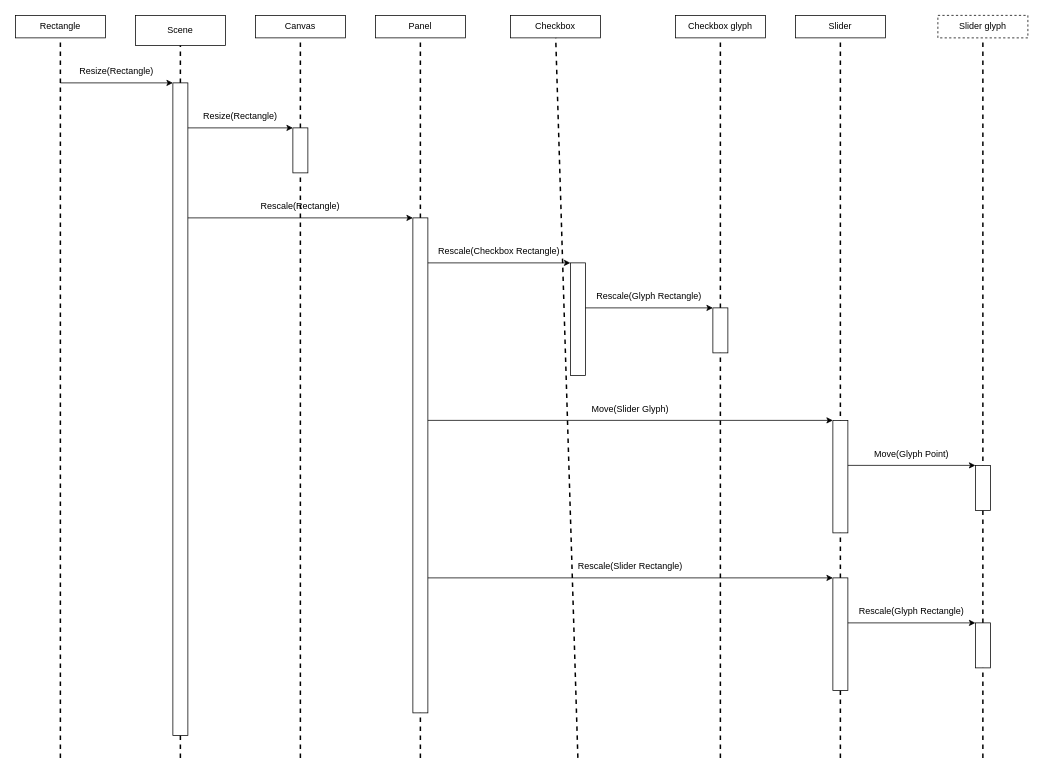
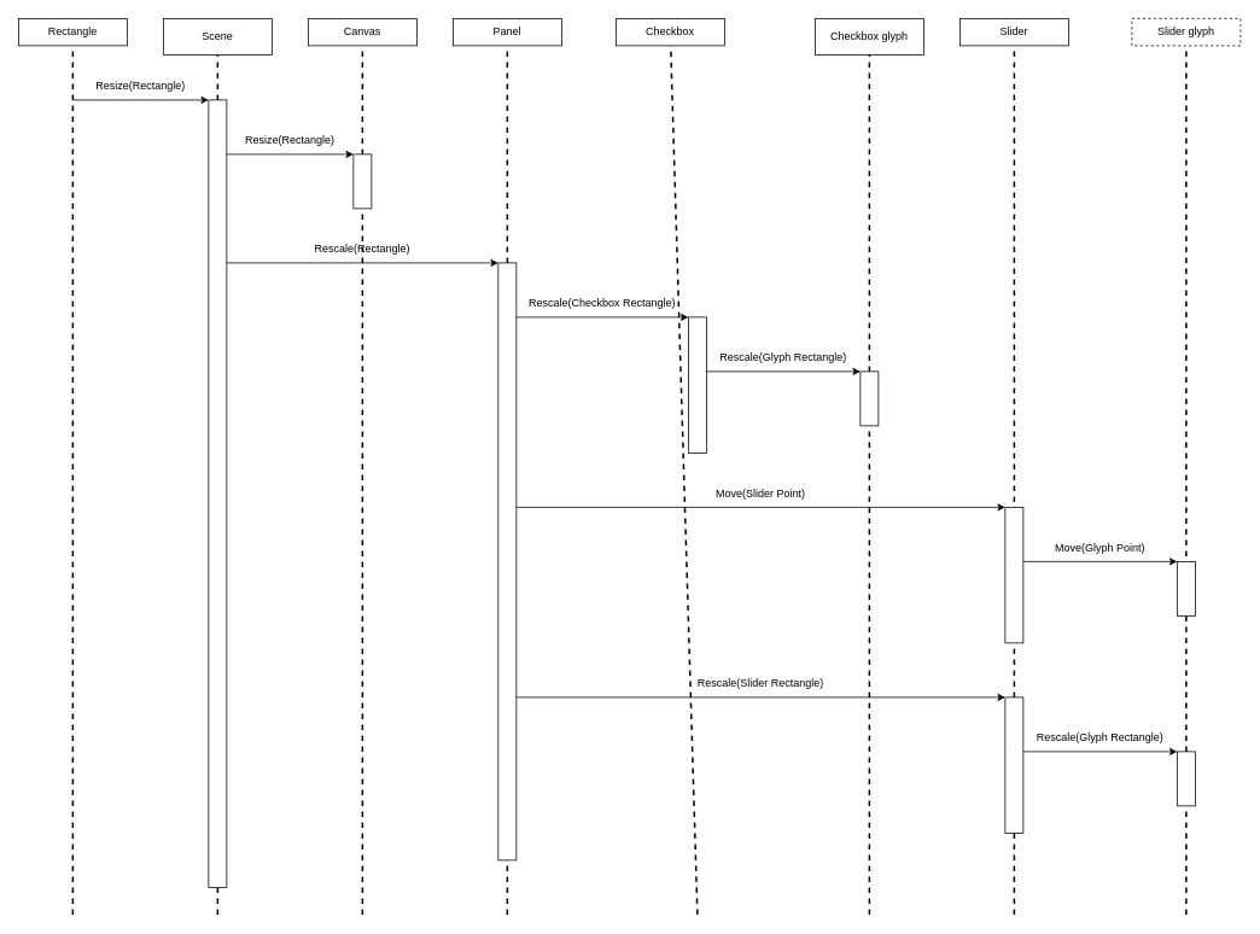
  <mxCell id="0" />
  <mxCell id="1" parent="0" />
  <mxCell id="2" value="Rectangle" style="rounded=0;whiteSpace=wrap;html=1;" parent="1" vertex="1"><mxGeometry x="20" y="20" width="120" height="30" as="geometry" /></mxCell>
  <mxCell id="3" value="Scene" style="rounded=0;whiteSpace=wrap;html=1;" parent="1" vertex="1"><mxGeometry x="180" y="20" width="120" height="40" as="geometry" /></mxCell>
  <mxCell id="4" value="Canvas" style="rounded=0;whiteSpace=wrap;html=1;" parent="1" vertex="1"><mxGeometry x="340" y="20" width="120" height="30" as="geometry" /></mxCell>
  <mxCell id="5" value="Panel" style="rounded=0;whiteSpace=wrap;html=1;" parent="1" vertex="1"><mxGeometry x="500" y="20" width="120" height="30" as="geometry" /></mxCell>
  <mxCell id="6" value="Checkbox" style="rounded=0;whiteSpace=wrap;html=1;" parent="1" vertex="1"><mxGeometry x="680" y="20" width="120" height="30" as="geometry" /></mxCell>
- <mxCell id="7" value="Checkbox glyph" style="rounded=0;whiteSpace=wrap;html=1;" parent="1" vertex="1"><mxGeometry x="900" y="20" width="120" height="30" as="geometry" /></mxCell>
+ <mxCell id="7" value="Checkbox glyph" style="rounded=0;whiteSpace=wrap;html=1;" parent="1" vertex="1"><mxGeometry x="900" y="20" width="120" height="40" as="geometry" /></mxCell>
  <mxCell id="8" value="Slider" style="rounded=0;whiteSpace=wrap;html=1;" parent="1" vertex="1"><mxGeometry x="1060" y="20" width="120" height="30" as="geometry" /></mxCell>
  <mxCell id="9" value="Slider glyph" style="rounded=0;whiteSpace=wrap;html=1;dashed=1;" parent="1" vertex="1"><mxGeometry x="1250" y="20" width="120" height="30" as="geometry" /></mxCell>
  <mxCell id="10" value="" style="endArrow=none;dashed=1;html=1;strokeWidth=2;rounded=0;" parent="1" target="2" edge="1"><mxGeometry width="50" height="50" relative="1" as="geometry"><mxPoint x="80" y="1010" as="sourcePoint" /><mxPoint x="530" y="140" as="targetPoint" /></mxGeometry></mxCell>
  <mxCell id="11" value="" style="endArrow=none;dashed=1;html=1;strokeWidth=2;rounded=0;" parent="1" target="3" edge="1"><mxGeometry width="50" height="50" relative="1" as="geometry"><mxPoint x="240" y="1010" as="sourcePoint" /><mxPoint x="240" y="80" as="targetPoint" /></mxGeometry></mxCell>
  <mxCell id="12" value="" style="endArrow=none;dashed=1;html=1;strokeWidth=2;rounded=0;" parent="1" source="22" target="4" edge="1"><mxGeometry width="50" height="50" relative="1" as="geometry"><mxPoint x="400" y="1100" as="sourcePoint" /><mxPoint x="400" y="80" as="targetPoint" /></mxGeometry></mxCell>
  <mxCell id="13" value="" style="endArrow=none;dashed=1;html=1;strokeWidth=2;rounded=0;" parent="1" target="5" edge="1"><mxGeometry width="50" height="50" relative="1" as="geometry"><mxPoint x="560" y="1010" as="sourcePoint" /><mxPoint x="560" y="80" as="targetPoint" /></mxGeometry></mxCell>
  <mxCell id="14" value="" style="endArrow=none;dashed=1;html=1;strokeWidth=2;rounded=0;" parent="1" target="6" edge="1"><mxGeometry width="50" height="50" relative="1" as="geometry"><mxPoint x="770" y="1010" as="sourcePoint" /><mxPoint x="770" y="80" as="targetPoint" /></mxGeometry></mxCell>
  <mxCell id="15" value="" style="endArrow=none;dashed=1;html=1;strokeWidth=2;rounded=0;" parent="1" target="7" edge="1"><mxGeometry width="50" height="50" relative="1" as="geometry"><mxPoint x="960" y="1010" as="sourcePoint" /><mxPoint x="960" y="80" as="targetPoint" /></mxGeometry></mxCell>
  <mxCell id="16" value="" style="endArrow=none;dashed=1;html=1;strokeWidth=2;rounded=0;" parent="1" target="8" edge="1"><mxGeometry width="50" height="50" relative="1" as="geometry"><mxPoint x="1120" y="1010" as="sourcePoint" /><mxPoint x="1120" y="80" as="targetPoint" /></mxGeometry></mxCell>
  <mxCell id="17" value="" style="endArrow=none;dashed=1;html=1;strokeWidth=2;rounded=0;" parent="1" target="9" edge="1"><mxGeometry width="50" height="50" relative="1" as="geometry"><mxPoint x="1310" y="1010" as="sourcePoint" /><mxPoint x="1310" y="80" as="targetPoint" /></mxGeometry></mxCell>
  <mxCell id="18" value="" style="endArrow=classic;html=1;rounded=0;entryX=1;entryY=1;entryDx=0;entryDy=0;exitX=0;exitY=1;exitDx=0;exitDy=0;" parent="1" source="20" target="20" edge="1"><mxGeometry width="50" height="50" relative="1" as="geometry"><mxPoint x="80" y="110" as="sourcePoint" /><mxPoint x="150" y="100" as="targetPoint" /></mxGeometry></mxCell>
  <mxCell id="19" value="" style="rounded=0;whiteSpace=wrap;html=1;" parent="1" vertex="1"><mxGeometry x="230" y="110" width="20" height="870" as="geometry" /></mxCell>
  <mxCell id="20" value="Resize(Rectangle)" style="text;html=1;align=center;verticalAlign=middle;whiteSpace=wrap;rounded=0;" parent="1" vertex="1"><mxGeometry x="80" y="80" width="150" height="30" as="geometry" /></mxCell>
  <mxCell id="21" value="" style="endArrow=none;dashed=1;html=1;strokeWidth=2;rounded=0;" parent="1" target="22" edge="1"><mxGeometry width="50" height="50" relative="1" as="geometry"><mxPoint x="400" y="1010" as="sourcePoint" /><mxPoint x="400" y="160" as="targetPoint" /></mxGeometry></mxCell>
  <mxCell id="22" value="" style="rounded=0;whiteSpace=wrap;html=1;" parent="1" vertex="1"><mxGeometry x="390" y="170" width="20" height="60" as="geometry" /></mxCell>
  <mxCell id="23" value="" style="rounded=0;whiteSpace=wrap;html=1;" parent="1" vertex="1"><mxGeometry x="550" y="290" width="20" height="660" as="geometry" /></mxCell>
  <mxCell id="24" value="" style="endArrow=classic;html=1;rounded=0;exitX=0;exitY=1;exitDx=0;exitDy=0;entryX=0;entryY=0;entryDx=0;entryDy=0;" parent="1" source="25" edge="1"><mxGeometry width="50" height="50" relative="1" as="geometry"><mxPoint x="500" y="260" as="sourcePoint" /><mxPoint x="550" y="290" as="targetPoint" /></mxGeometry></mxCell>
  <mxCell id="25" value="Rescale(Rectangle)" style="text;html=1;align=center;verticalAlign=middle;whiteSpace=wrap;rounded=0;" parent="1" vertex="1"><mxGeometry x="250" y="260" width="300" height="30" as="geometry" /></mxCell>
  <mxCell id="26" value="" style="rounded=0;whiteSpace=wrap;html=1;" parent="1" vertex="1"><mxGeometry x="760" y="350" width="20" height="150" as="geometry" /></mxCell>
  <mxCell id="27" value="" style="endArrow=classic;html=1;rounded=0;exitX=0;exitY=1;exitDx=0;exitDy=0;entryX=1;entryY=1;entryDx=0;entryDy=0;" parent="1" source="28" target="28" edge="1"><mxGeometry width="50" height="50" relative="1" as="geometry"><mxPoint x="660" y="320" as="sourcePoint" /><mxPoint x="710" y="350" as="targetPoint" /></mxGeometry></mxCell>
  <mxCell id="28" value="Rescale(Checkbox Rectangle)" style="text;html=1;align=center;verticalAlign=middle;whiteSpace=wrap;rounded=0;" parent="1" vertex="1"><mxGeometry x="570" y="320" width="190" height="30" as="geometry" /></mxCell>
  <mxCell id="29" value="" style="endArrow=classic;html=1;rounded=0;exitX=0;exitY=1;exitDx=0;exitDy=0;entryX=1;entryY=1;entryDx=0;entryDy=0;" parent="1" source="30" target="30" edge="1"><mxGeometry width="50" height="50" relative="1" as="geometry"><mxPoint x="370" y="260" as="sourcePoint" /><mxPoint x="420" y="210" as="targetPoint" /></mxGeometry></mxCell>
  <mxCell id="30" value="Resize(Rectangle)" style="text;html=1;align=center;verticalAlign=middle;whiteSpace=wrap;rounded=0;" parent="1" vertex="1"><mxGeometry x="250" y="140" width="140" height="30" as="geometry" /></mxCell>
  <mxCell id="31" value="" style="endArrow=classic;html=1;rounded=0;exitX=0;exitY=1;exitDx=0;exitDy=0;entryX=1;entryY=1;entryDx=0;entryDy=0;" parent="1" source="32" target="32" edge="1"><mxGeometry width="50" height="50" relative="1" as="geometry"><mxPoint x="870" y="380" as="sourcePoint" /><mxPoint x="920" y="410" as="targetPoint" /></mxGeometry></mxCell>
  <mxCell id="32" value="Rescale(Glyph Rectangle)" style="text;html=1;align=center;verticalAlign=middle;whiteSpace=wrap;rounded=0;" parent="1" vertex="1"><mxGeometry x="780" y="380" width="170" height="30" as="geometry" /></mxCell>
  <mxCell id="33" value="" style="rounded=0;whiteSpace=wrap;html=1;" parent="1" vertex="1"><mxGeometry x="950" y="410" width="20" height="60" as="geometry" /></mxCell>
  <mxCell id="34" value="" style="endArrow=classic;html=1;rounded=0;exitX=0;exitY=1;exitDx=0;exitDy=0;entryX=1;entryY=1;entryDx=0;entryDy=0;" parent="1" source="35" target="35" edge="1"><mxGeometry width="50" height="50" relative="1" as="geometry"><mxPoint x="660" y="530" as="sourcePoint" /><mxPoint x="710" y="560" as="targetPoint" /></mxGeometry></mxCell>
- <mxCell id="35" value="Move(Slider Glyph)" style="text;html=1;align=center;verticalAlign=middle;whiteSpace=wrap;rounded=0;" parent="1" vertex="1"><mxGeometry x="570" y="530" width="540" height="30" as="geometry" /></mxCell>
+ <mxCell id="35" value="Move(Slider Point)" style="text;html=1;align=center;verticalAlign=middle;whiteSpace=wrap;rounded=0;" parent="1" vertex="1"><mxGeometry x="570" y="530" width="540" height="30" as="geometry" /></mxCell>
  <mxCell id="36" value="" style="rounded=0;whiteSpace=wrap;html=1;" parent="1" vertex="1"><mxGeometry x="1110" y="560" width="20" height="150" as="geometry" /></mxCell>
  <mxCell id="37" value="" style="endArrow=classic;html=1;rounded=0;exitX=0;exitY=1;exitDx=0;exitDy=0;entryX=1;entryY=1;entryDx=0;entryDy=0;" parent="1" source="38" target="38" edge="1"><mxGeometry width="50" height="50" relative="1" as="geometry"><mxPoint x="1220" y="590" as="sourcePoint" /><mxPoint x="1270" y="620" as="targetPoint" /></mxGeometry></mxCell>
  <mxCell id="38" value="Move(Glyph Point)" style="text;html=1;align=center;verticalAlign=middle;whiteSpace=wrap;rounded=0;" parent="1" vertex="1"><mxGeometry x="1130" y="590" width="170" height="30" as="geometry" /></mxCell>
  <mxCell id="39" value="" style="rounded=0;whiteSpace=wrap;html=1;" parent="1" vertex="1"><mxGeometry x="1300" y="620" width="20" height="60" as="geometry" /></mxCell>
  <mxCell id="40" value="" style="endArrow=classic;html=1;rounded=0;exitX=0;exitY=1;exitDx=0;exitDy=0;entryX=1;entryY=1;entryDx=0;entryDy=0;" parent="1" source="41" target="41" edge="1"><mxGeometry width="50" height="50" relative="1" as="geometry"><mxPoint x="660" y="740" as="sourcePoint" /><mxPoint x="710" y="770" as="targetPoint" /></mxGeometry></mxCell>
  <mxCell id="41" value="Rescale(Slider Rectangle)" style="text;html=1;align=center;verticalAlign=middle;whiteSpace=wrap;rounded=0;" parent="1" vertex="1"><mxGeometry x="570" y="740" width="540" height="30" as="geometry" /></mxCell>
  <mxCell id="42" value="" style="rounded=0;whiteSpace=wrap;html=1;" parent="1" vertex="1"><mxGeometry x="1110" y="770" width="20" height="150" as="geometry" /></mxCell>
  <mxCell id="43" value="" style="endArrow=classic;html=1;rounded=0;exitX=0;exitY=1;exitDx=0;exitDy=0;entryX=1;entryY=1;entryDx=0;entryDy=0;" parent="1" source="44" target="44" edge="1"><mxGeometry width="50" height="50" relative="1" as="geometry"><mxPoint x="1220" y="800" as="sourcePoint" /><mxPoint x="1270" y="830" as="targetPoint" /></mxGeometry></mxCell>
  <mxCell id="44" value="Rescale(Glyph Rectangle)" style="text;html=1;align=center;verticalAlign=middle;whiteSpace=wrap;rounded=0;" parent="1" vertex="1"><mxGeometry x="1130" y="800" width="170" height="30" as="geometry" /></mxCell>
  <mxCell id="45" value="" style="rounded=0;whiteSpace=wrap;html=1;" parent="1" vertex="1"><mxGeometry x="1300" y="830" width="20" height="60" as="geometry" /></mxCell>
